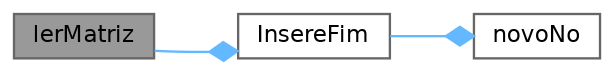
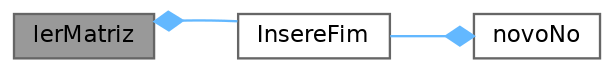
  digraph {
    rankdir=LR
    node [color=grey40 fillcolor=white fontname=Helvetica fontsize=10 shape=box style=filled]
    edge [arrowhead=diamond color=steelblue1 fontname=Helvetica fontsize=10 labelfontname=Helvetica labelfontsize=10 style=solid]
    n1 [color=gray40 fillcolor=grey60 fontcolor=black height=0.2 label=lerMatriz width=0.4]
    n2 [height=0.2 label=InsereFim width=0.4]
    n3 [height=0.2 label=novoNo width=0.4]
-   n1 -> n2
+   n2 -> n1
    n2 -> n3
  }
